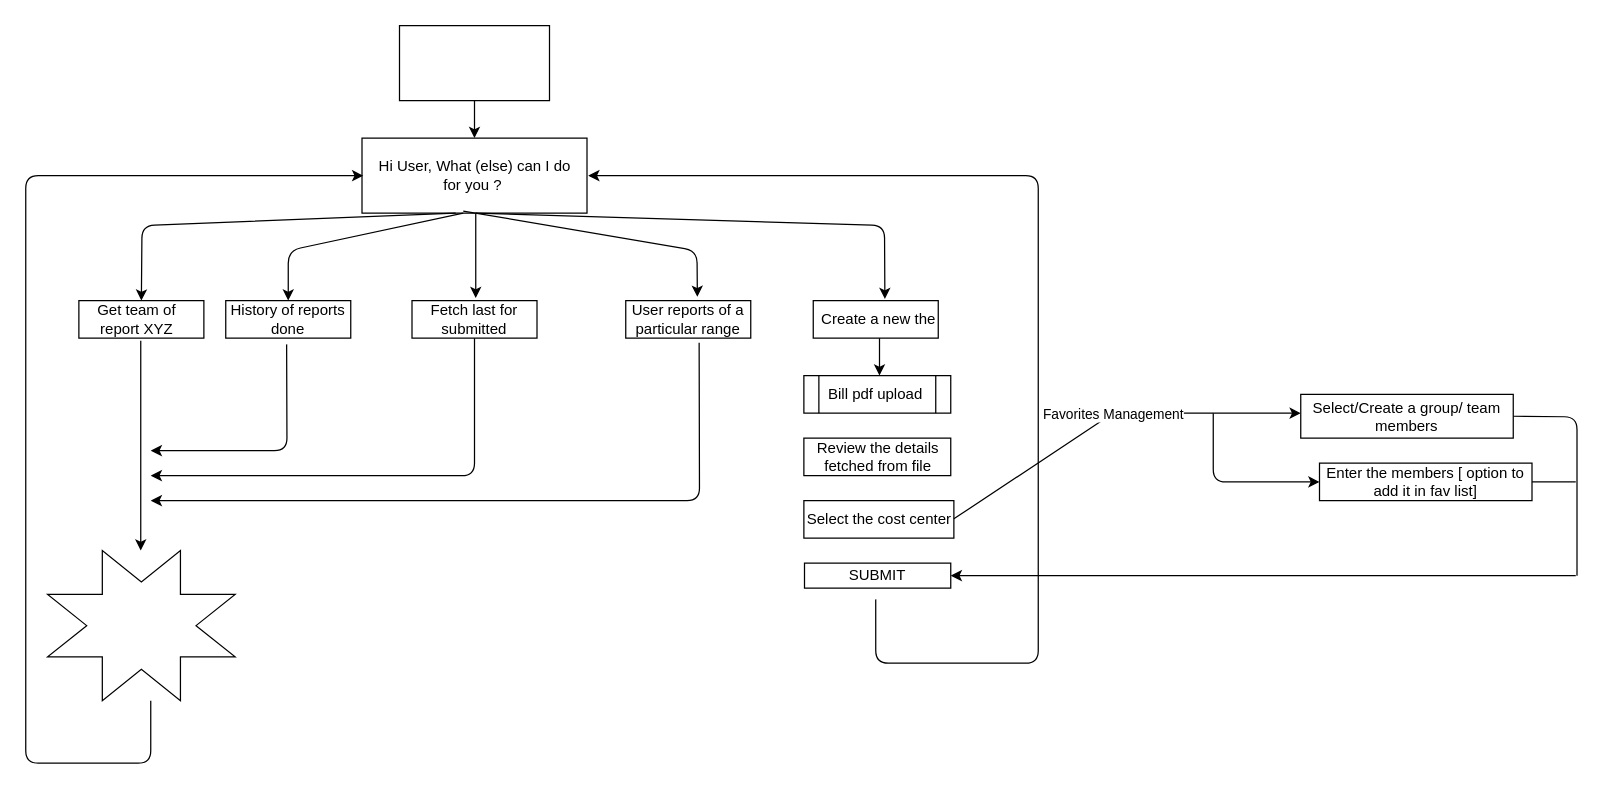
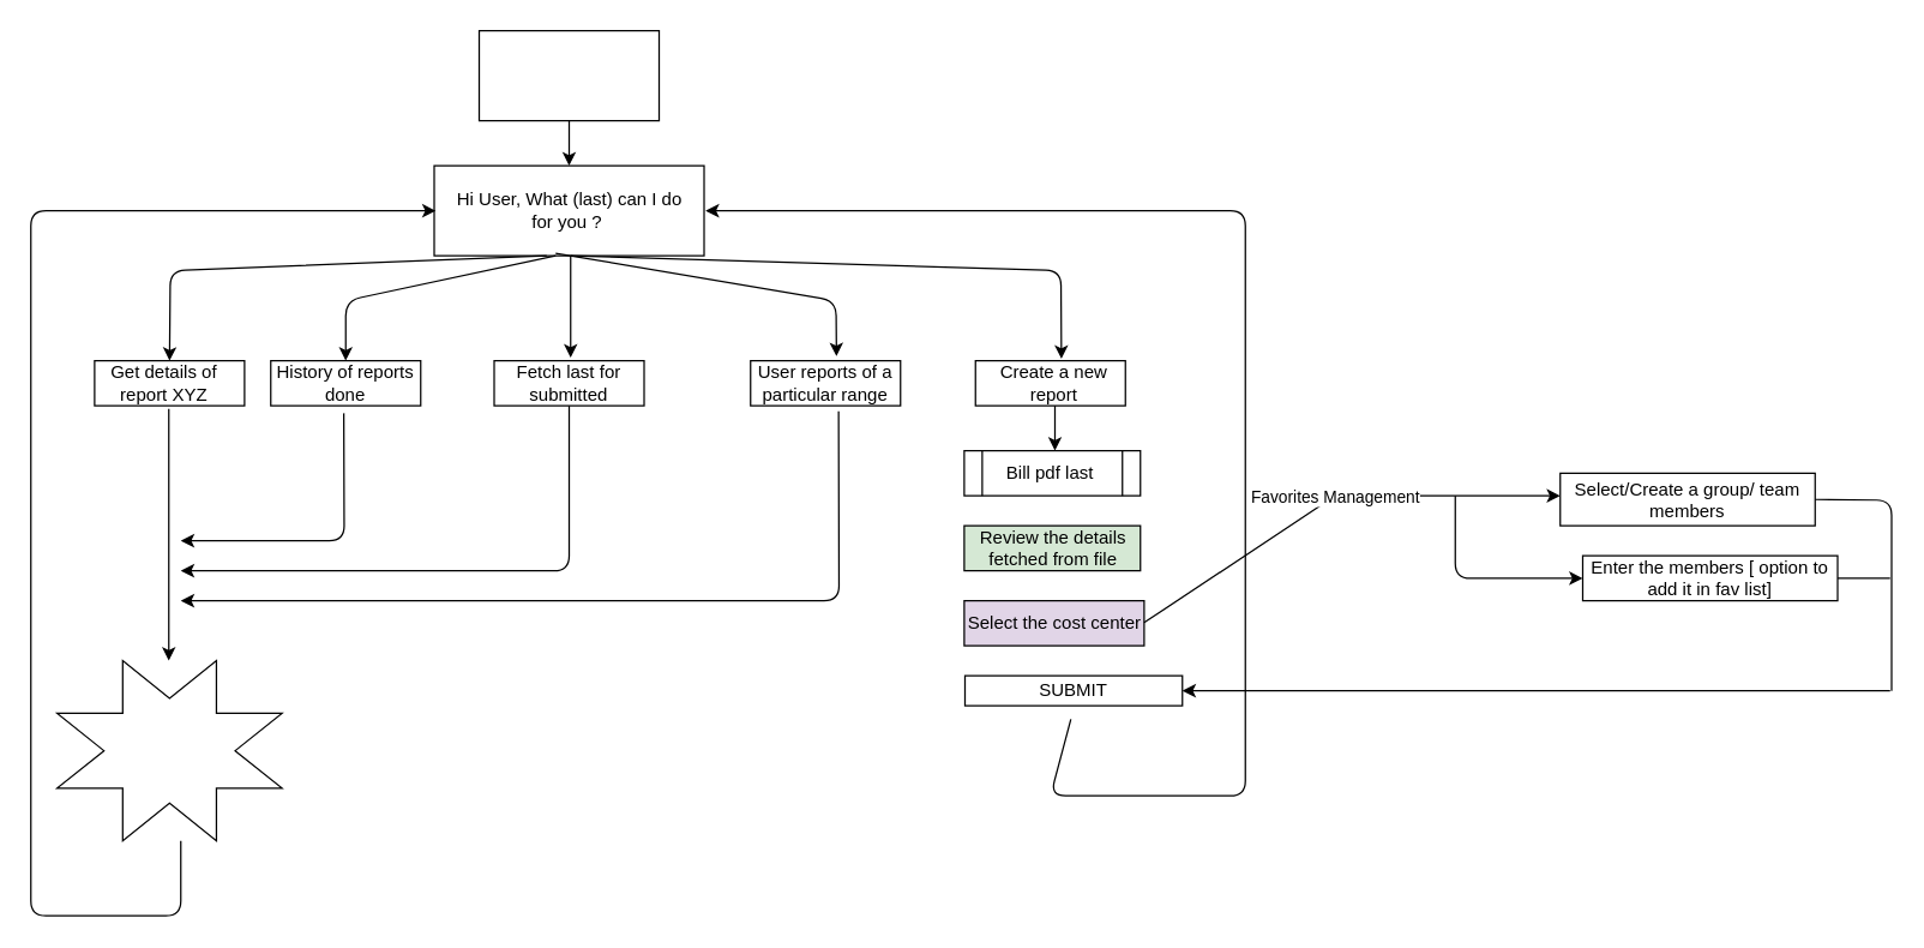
  <mxCell id="0" />
  <mxCell id="1" parent="0" />
  <mxCell id="2" value="" style="rounded=0;whiteSpace=wrap;html=1;" vertex="1" parent="1"><mxGeometry x="319" y="20" width="120" height="60" as="geometry" /></mxCell>
  <mxCell id="3" value="" style="endArrow=classic;html=1;exitX=0.5;exitY=1;exitDx=0;exitDy=0;" edge="1" parent="1" source="2"><mxGeometry width="50" height="50" relative="1" as="geometry"><mxPoint x="330" y="220" as="sourcePoint" /><mxPoint x="379" y="110" as="targetPoint" /></mxGeometry></mxCell>
  <mxCell id="4" value="" style="rounded=0;whiteSpace=wrap;html=1;" vertex="1" parent="1"><mxGeometry x="289" y="110" width="180" height="60" as="geometry" /></mxCell>
- <mxCell id="5" value="Hi User, What (else) can I do for you ?&amp;nbsp;" style="text;html=1;strokeColor=none;fillColor=none;align=center;verticalAlign=middle;whiteSpace=wrap;rounded=0;" vertex="1" parent="1"><mxGeometry x="298.5" y="130" width="161" height="20" as="geometry" /></mxCell>
+ <mxCell id="5" value="Hi User, What (last) can I do for you ?&amp;nbsp;" style="text;html=1;strokeColor=none;fillColor=none;align=center;verticalAlign=middle;whiteSpace=wrap;rounded=0;" vertex="1" parent="1"><mxGeometry x="298.5" y="130" width="161" height="20" as="geometry" /></mxCell>
  <mxCell id="6" value="" style="endArrow=classic;html=1;entryX=0.5;entryY=0;entryDx=0;entryDy=0;" edge="1" parent="1" target="7"><mxGeometry width="50" height="50" relative="1" as="geometry"><mxPoint x="364" y="170" as="sourcePoint" /><mxPoint x="414" y="120" as="targetPoint" /><Array as="points"><mxPoint x="113" y="180" /></Array></mxGeometry></mxCell>
  <mxCell id="7" value="" style="rounded=0;whiteSpace=wrap;html=1;" vertex="1" parent="1"><mxGeometry x="62.5" y="240" width="100" height="30" as="geometry" /></mxCell>
  <mxCell id="8" value="" style="rounded=0;whiteSpace=wrap;html=1;" vertex="1" parent="1"><mxGeometry x="180" y="240" width="100" height="30" as="geometry" /></mxCell>
  <mxCell id="9" value="" style="rounded=0;whiteSpace=wrap;html=1;" vertex="1" parent="1"><mxGeometry x="329" y="240" width="100" height="30" as="geometry" /></mxCell>
  <mxCell id="10" value="" style="rounded=0;whiteSpace=wrap;html=1;" vertex="1" parent="1"><mxGeometry x="500" y="240" width="100" height="30" as="geometry" /></mxCell>
  <mxCell id="11" value="" style="rounded=0;whiteSpace=wrap;html=1;" vertex="1" parent="1"><mxGeometry x="650" y="240" width="100" height="30" as="geometry" /></mxCell>
  <mxCell id="12" value="" style="endArrow=classic;html=1;entryX=0.5;entryY=0;entryDx=0;entryDy=0;" edge="1" parent="1" target="8"><mxGeometry width="50" height="50" relative="1" as="geometry"><mxPoint x="370" y="170" as="sourcePoint" /><mxPoint x="380" y="140" as="targetPoint" /><Array as="points"><mxPoint x="230" y="200" /></Array></mxGeometry></mxCell>
  <mxCell id="13" value="" style="endArrow=classic;html=1;" edge="1" parent="1"><mxGeometry width="50" height="50" relative="1" as="geometry"><mxPoint x="380" y="170" as="sourcePoint" /><mxPoint x="380" y="238" as="targetPoint" /><Array as="points" /></mxGeometry></mxCell>
  <mxCell id="14" value="" style="endArrow=classic;html=1;entryX=0.573;entryY=-0.1;entryDx=0;entryDy=0;entryPerimeter=0;exitX=0.45;exitY=0.972;exitDx=0;exitDy=0;exitPerimeter=0;" edge="1" parent="1" source="4" target="10"><mxGeometry width="50" height="50" relative="1" as="geometry"><mxPoint x="380" y="180" as="sourcePoint" /><mxPoint x="424" y="248.32" as="targetPoint" /><Array as="points"><mxPoint x="557" y="200" /></Array></mxGeometry></mxCell>
  <mxCell id="15" value="" style="endArrow=classic;html=1;entryX=0.573;entryY=-0.1;entryDx=0;entryDy=0;entryPerimeter=0;" edge="1" parent="1"><mxGeometry width="50" height="50" relative="1" as="geometry"><mxPoint x="380" y="170" as="sourcePoint" /><mxPoint x="707.3" y="238.68" as="targetPoint" /><Array as="points"><mxPoint x="707" y="180" /></Array></mxGeometry></mxCell>
- <mxCell id="16" value="Get team of report XYZ" style="text;html=1;strokeColor=none;fillColor=none;align=center;verticalAlign=middle;whiteSpace=wrap;rounded=0;" vertex="1" parent="1"><mxGeometry x="70" y="245" width="77.5" height="20" as="geometry" /></mxCell>
+ <mxCell id="16" value="Get details of report XYZ" style="text;html=1;strokeColor=none;fillColor=none;align=center;verticalAlign=middle;whiteSpace=wrap;rounded=0;" vertex="1" parent="1"><mxGeometry x="70" y="245" width="77.5" height="20" as="geometry" /></mxCell>
  <mxCell id="17" value="History of reports done" style="text;html=1;strokeColor=none;fillColor=none;align=center;verticalAlign=middle;whiteSpace=wrap;rounded=0;" vertex="1" parent="1"><mxGeometry x="180" y="245" width="100" height="20" as="geometry" /></mxCell>
  <mxCell id="18" value="Fetch last for submitted" style="text;html=1;strokeColor=none;fillColor=none;align=center;verticalAlign=middle;whiteSpace=wrap;rounded=0;" vertex="1" parent="1"><mxGeometry x="329" y="245" width="100" height="20" as="geometry" /></mxCell>
  <mxCell id="19" value="User reports of a particular range" style="text;html=1;strokeColor=none;fillColor=none;align=center;verticalAlign=middle;whiteSpace=wrap;rounded=0;" vertex="1" parent="1"><mxGeometry x="485" y="245" width="130" height="20" as="geometry" /></mxCell>
- <mxCell id="20" value="Create a new the" style="text;html=1;strokeColor=none;fillColor=none;align=center;verticalAlign=middle;whiteSpace=wrap;rounded=0;" vertex="1" parent="1"><mxGeometry x="650" y="245" width="105" height="20" as="geometry" /></mxCell>
+ <mxCell id="20" value="Create a new report" style="text;html=1;strokeColor=none;fillColor=none;align=center;verticalAlign=middle;whiteSpace=wrap;rounded=0;" vertex="1" parent="1"><mxGeometry x="650" y="245" width="105" height="20" as="geometry" /></mxCell>
  <mxCell id="21" value="" style="endArrow=classic;html=1;" edge="1" parent="1"><mxGeometry width="50" height="50" relative="1" as="geometry"><mxPoint x="112" y="272" as="sourcePoint" /><mxPoint x="112" y="440" as="targetPoint" /><Array as="points"><mxPoint x="112" y="300" /></Array></mxGeometry></mxCell>
  <mxCell id="22" value="" style="endArrow=classic;html=1;exitX=0.487;exitY=1.5;exitDx=0;exitDy=0;exitPerimeter=0;" edge="1" parent="1" source="17"><mxGeometry width="50" height="50" relative="1" as="geometry"><mxPoint x="210" y="380" as="sourcePoint" /><mxPoint x="120" y="360" as="targetPoint" /><Array as="points"><mxPoint x="229" y="360" /></Array></mxGeometry></mxCell>
  <mxCell id="23" value="" style="endArrow=classic;html=1;exitX=0.5;exitY=1;exitDx=0;exitDy=0;" edge="1" parent="1" source="9"><mxGeometry width="50" height="50" relative="1" as="geometry"><mxPoint x="360" y="320" as="sourcePoint" /><mxPoint x="120" y="380" as="targetPoint" /><Array as="points"><mxPoint x="379" y="380" /><mxPoint x="270" y="380" /></Array></mxGeometry></mxCell>
  <mxCell id="24" value="" style="endArrow=classic;html=1;exitX=0.567;exitY=1.433;exitDx=0;exitDy=0;exitPerimeter=0;" edge="1" parent="1" source="19"><mxGeometry width="50" height="50" relative="1" as="geometry"><mxPoint x="540" y="320" as="sourcePoint" /><mxPoint x="120" y="400" as="targetPoint" /><Array as="points"><mxPoint x="559" y="400" /></Array></mxGeometry></mxCell>
  <mxCell id="25" value="" style="verticalLabelPosition=bottom;verticalAlign=top;html=1;shape=mxgraph.basic.8_point_star" vertex="1" parent="1"><mxGeometry x="37.5" y="440" width="150" height="120" as="geometry" /></mxCell>
  <mxCell id="26" value="" style="endArrow=classic;html=1;" edge="1" parent="1"><mxGeometry width="50" height="50" relative="1" as="geometry"><mxPoint x="120" y="560" as="sourcePoint" /><mxPoint x="290" y="140" as="targetPoint" /><Array as="points"><mxPoint x="120" y="610" /><mxPoint x="20" y="610" /><mxPoint x="20" y="140" /></Array></mxGeometry></mxCell>
  <mxCell id="27" value="" style="shape=process;whiteSpace=wrap;html=1;backgroundOutline=1;" vertex="1" parent="1"><mxGeometry x="642.5" y="300" width="117.5" height="30" as="geometry" /></mxCell>
- <mxCell id="28" value="Bill pdf upload" style="text;html=1;strokeColor=none;fillColor=none;align=center;verticalAlign=middle;whiteSpace=wrap;rounded=0;" vertex="1" parent="1"><mxGeometry x="660" y="305" width="80" height="20" as="geometry" /></mxCell>
+ <mxCell id="28" value="Bill pdf last" style="text;html=1;strokeColor=none;fillColor=none;align=center;verticalAlign=middle;whiteSpace=wrap;rounded=0;" vertex="1" parent="1"><mxGeometry x="660" y="305" width="80" height="20" as="geometry" /></mxCell>
  <mxCell id="29" value="" style="endArrow=classic;html=1;" edge="1" parent="1"><mxGeometry width="50" height="50" relative="1" as="geometry"><mxPoint x="703" y="270" as="sourcePoint" /><mxPoint x="703" y="300" as="targetPoint" /></mxGeometry></mxCell>
- <mxCell id="30" value="Review the details fetched from file" style="rounded=0;whiteSpace=wrap;html=1;" vertex="1" parent="1"><mxGeometry x="642.5" y="350" width="117.5" height="30" as="geometry" /></mxCell>
- <mxCell id="31" value="Select the cost center" style="rounded=0;whiteSpace=wrap;html=1;" vertex="1" parent="1"><mxGeometry x="642.5" y="400" width="120" height="30" as="geometry" /></mxCell>
- <mxCell id="32" value="SUBMIT" style="rounded=0;whiteSpace=wrap;html=1;" vertex="1" parent="1"><mxGeometry x="643" y="450" width="117" height="20" as="geometry" /></mxCell>
+ <mxCell id="30" value="Review the details fetched from file" style="rounded=0;whiteSpace=wrap;html=1;fillColor=#d5e8d4;" vertex="1" parent="1"><mxGeometry x="642.5" y="350" width="117.5" height="30" as="geometry" /></mxCell>
+ <mxCell id="31" value="Select the cost center" style="rounded=0;whiteSpace=wrap;html=1;fillColor=#e1d5e7;" vertex="1" parent="1"><mxGeometry x="642.5" y="400" width="120" height="30" as="geometry" /></mxCell>
+ <mxCell id="32" value="SUBMIT" style="rounded=0;whiteSpace=wrap;html=1;" vertex="1" parent="1"><mxGeometry x="643" y="450" width="145" height="20" as="geometry" /></mxCell>
  <mxCell id="33" value="" style="endArrow=classic;html=1;exitX=0.487;exitY=1.45;exitDx=0;exitDy=0;exitPerimeter=0;" edge="1" parent="1" source="32"><mxGeometry width="50" height="50" relative="1" as="geometry"><mxPoint x="700" y="520" as="sourcePoint" /><mxPoint x="470" y="140" as="targetPoint" /><Array as="points"><mxPoint x="700" y="530" /><mxPoint x="830" y="530" /><mxPoint x="830" y="140" /></Array></mxGeometry></mxCell>
  <mxCell id="34" value="" style="endArrow=classic;html=1;" edge="1" parent="1"><mxGeometry relative="1" as="geometry"><mxPoint x="762.5" y="414.58" as="sourcePoint" /><mxPoint x="1040" y="330" as="targetPoint" /><Array as="points"><mxPoint x="890" y="330" /></Array></mxGeometry></mxCell>
  <mxCell id="35" value="Favorites Management" style="edgeLabel;resizable=0;html=1;align=center;verticalAlign=middle;" connectable="0" vertex="1" parent="34"><mxGeometry relative="1" as="geometry" /></mxCell>
  <mxCell id="36" value="Select/Create a group/ team members" style="rounded=0;whiteSpace=wrap;html=1;" vertex="1" parent="1"><mxGeometry x="1040" y="315" width="170" height="35" as="geometry" /></mxCell>
  <mxCell id="37" value="" style="endArrow=classic;html=1;entryX=0;entryY=0.5;entryDx=0;entryDy=0;" edge="1" parent="1" target="38"><mxGeometry width="50" height="50" relative="1" as="geometry"><mxPoint x="970" y="330" as="sourcePoint" /><mxPoint x="1040" y="380" as="targetPoint" /><Array as="points"><mxPoint x="970" y="385" /></Array></mxGeometry></mxCell>
  <mxCell id="38" value="Enter the members [ option to add it in fav list]" style="rounded=0;whiteSpace=wrap;html=1;" vertex="1" parent="1"><mxGeometry x="1055" y="370" width="170" height="30" as="geometry" /></mxCell>
  <mxCell id="39" value="" style="endArrow=none;html=1;exitX=1;exitY=0.5;exitDx=0;exitDy=0;" edge="1" parent="1" source="36"><mxGeometry width="50" height="50" relative="1" as="geometry"><mxPoint x="940" y="410" as="sourcePoint" /><mxPoint x="1261" y="460" as="targetPoint" /><Array as="points"><mxPoint x="1261" y="333" /></Array></mxGeometry></mxCell>
  <mxCell id="40" value="" style="endArrow=none;html=1;exitX=1;exitY=0.5;exitDx=0;exitDy=0;" edge="1" parent="1" source="38"><mxGeometry width="50" height="50" relative="1" as="geometry"><mxPoint x="970" y="410" as="sourcePoint" /><mxPoint x="1260" y="385" as="targetPoint" /></mxGeometry></mxCell>
  <mxCell id="41" value="" style="endArrow=classic;html=1;entryX=1;entryY=0.5;entryDx=0;entryDy=0;" edge="1" parent="1" target="32"><mxGeometry width="50" height="50" relative="1" as="geometry"><mxPoint x="1260" y="460" as="sourcePoint" /><mxPoint x="1020" y="360" as="targetPoint" /></mxGeometry></mxCell>
